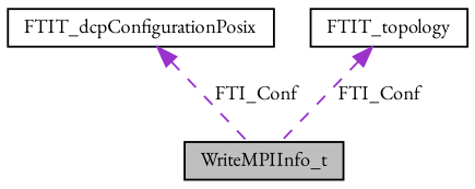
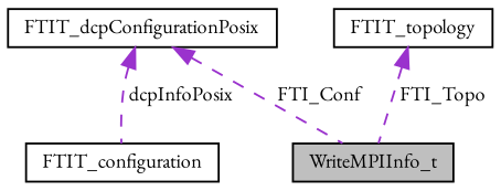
  digraph {
    fontname="EB Garamond"
    node [color=black fillcolor=white fontname="EB Garamond" fontsize=10 shape=record style=filled]
    edge [color=darkorchid3 dir=back fontname="EB Garamond" fontsize=10 labelfontname=Helvetica labelfontsize=10 style=dashed]
    n1 [fillcolor=grey75 fontcolor=black height=0.2 label=WriteMPIInfo_t width=0.4]
+   n2 [height=0.2 label=FTIT_configuration width=0.4]
    n3 [height=0.2 label=FTIT_dcpConfigurationPosix width=0.4]
    n4 [height=0.2 label=FTIT_topology width=0.4]
    n3 -> n1 [label=" FTI_Conf"]
-   n4 -> n1 [label=" FTI_Conf"]
+   n3 -> n2 [label=" dcpInfoPosix"]
+   n4 -> n1 [label=" FTI_Topo"]
  }
